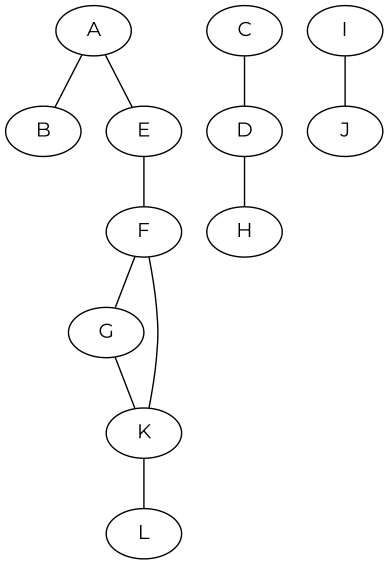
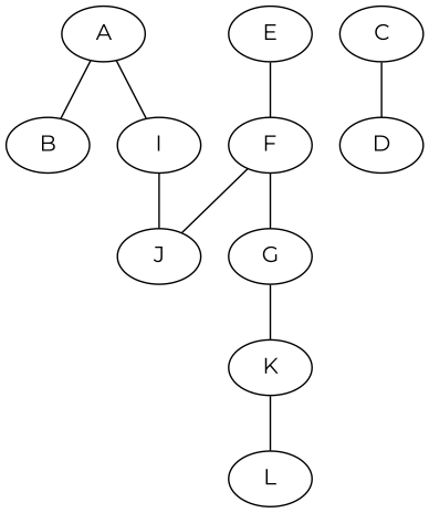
  graph {
    beautify=true
    fontname=Montserrat
    node [fontname=Montserrat]
    edge [fontname=Montserrat]
    A
    B
    E
    F
    C
    D
    G
    J
    I
    K
-   H
    L
    A -- B
-   A -- E
+   A -- I
    E -- F
    F -- G
-   F -- K
+   F -- J
    C -- D
-   D -- H
    G -- K
    I -- J
    K -- L
  }
